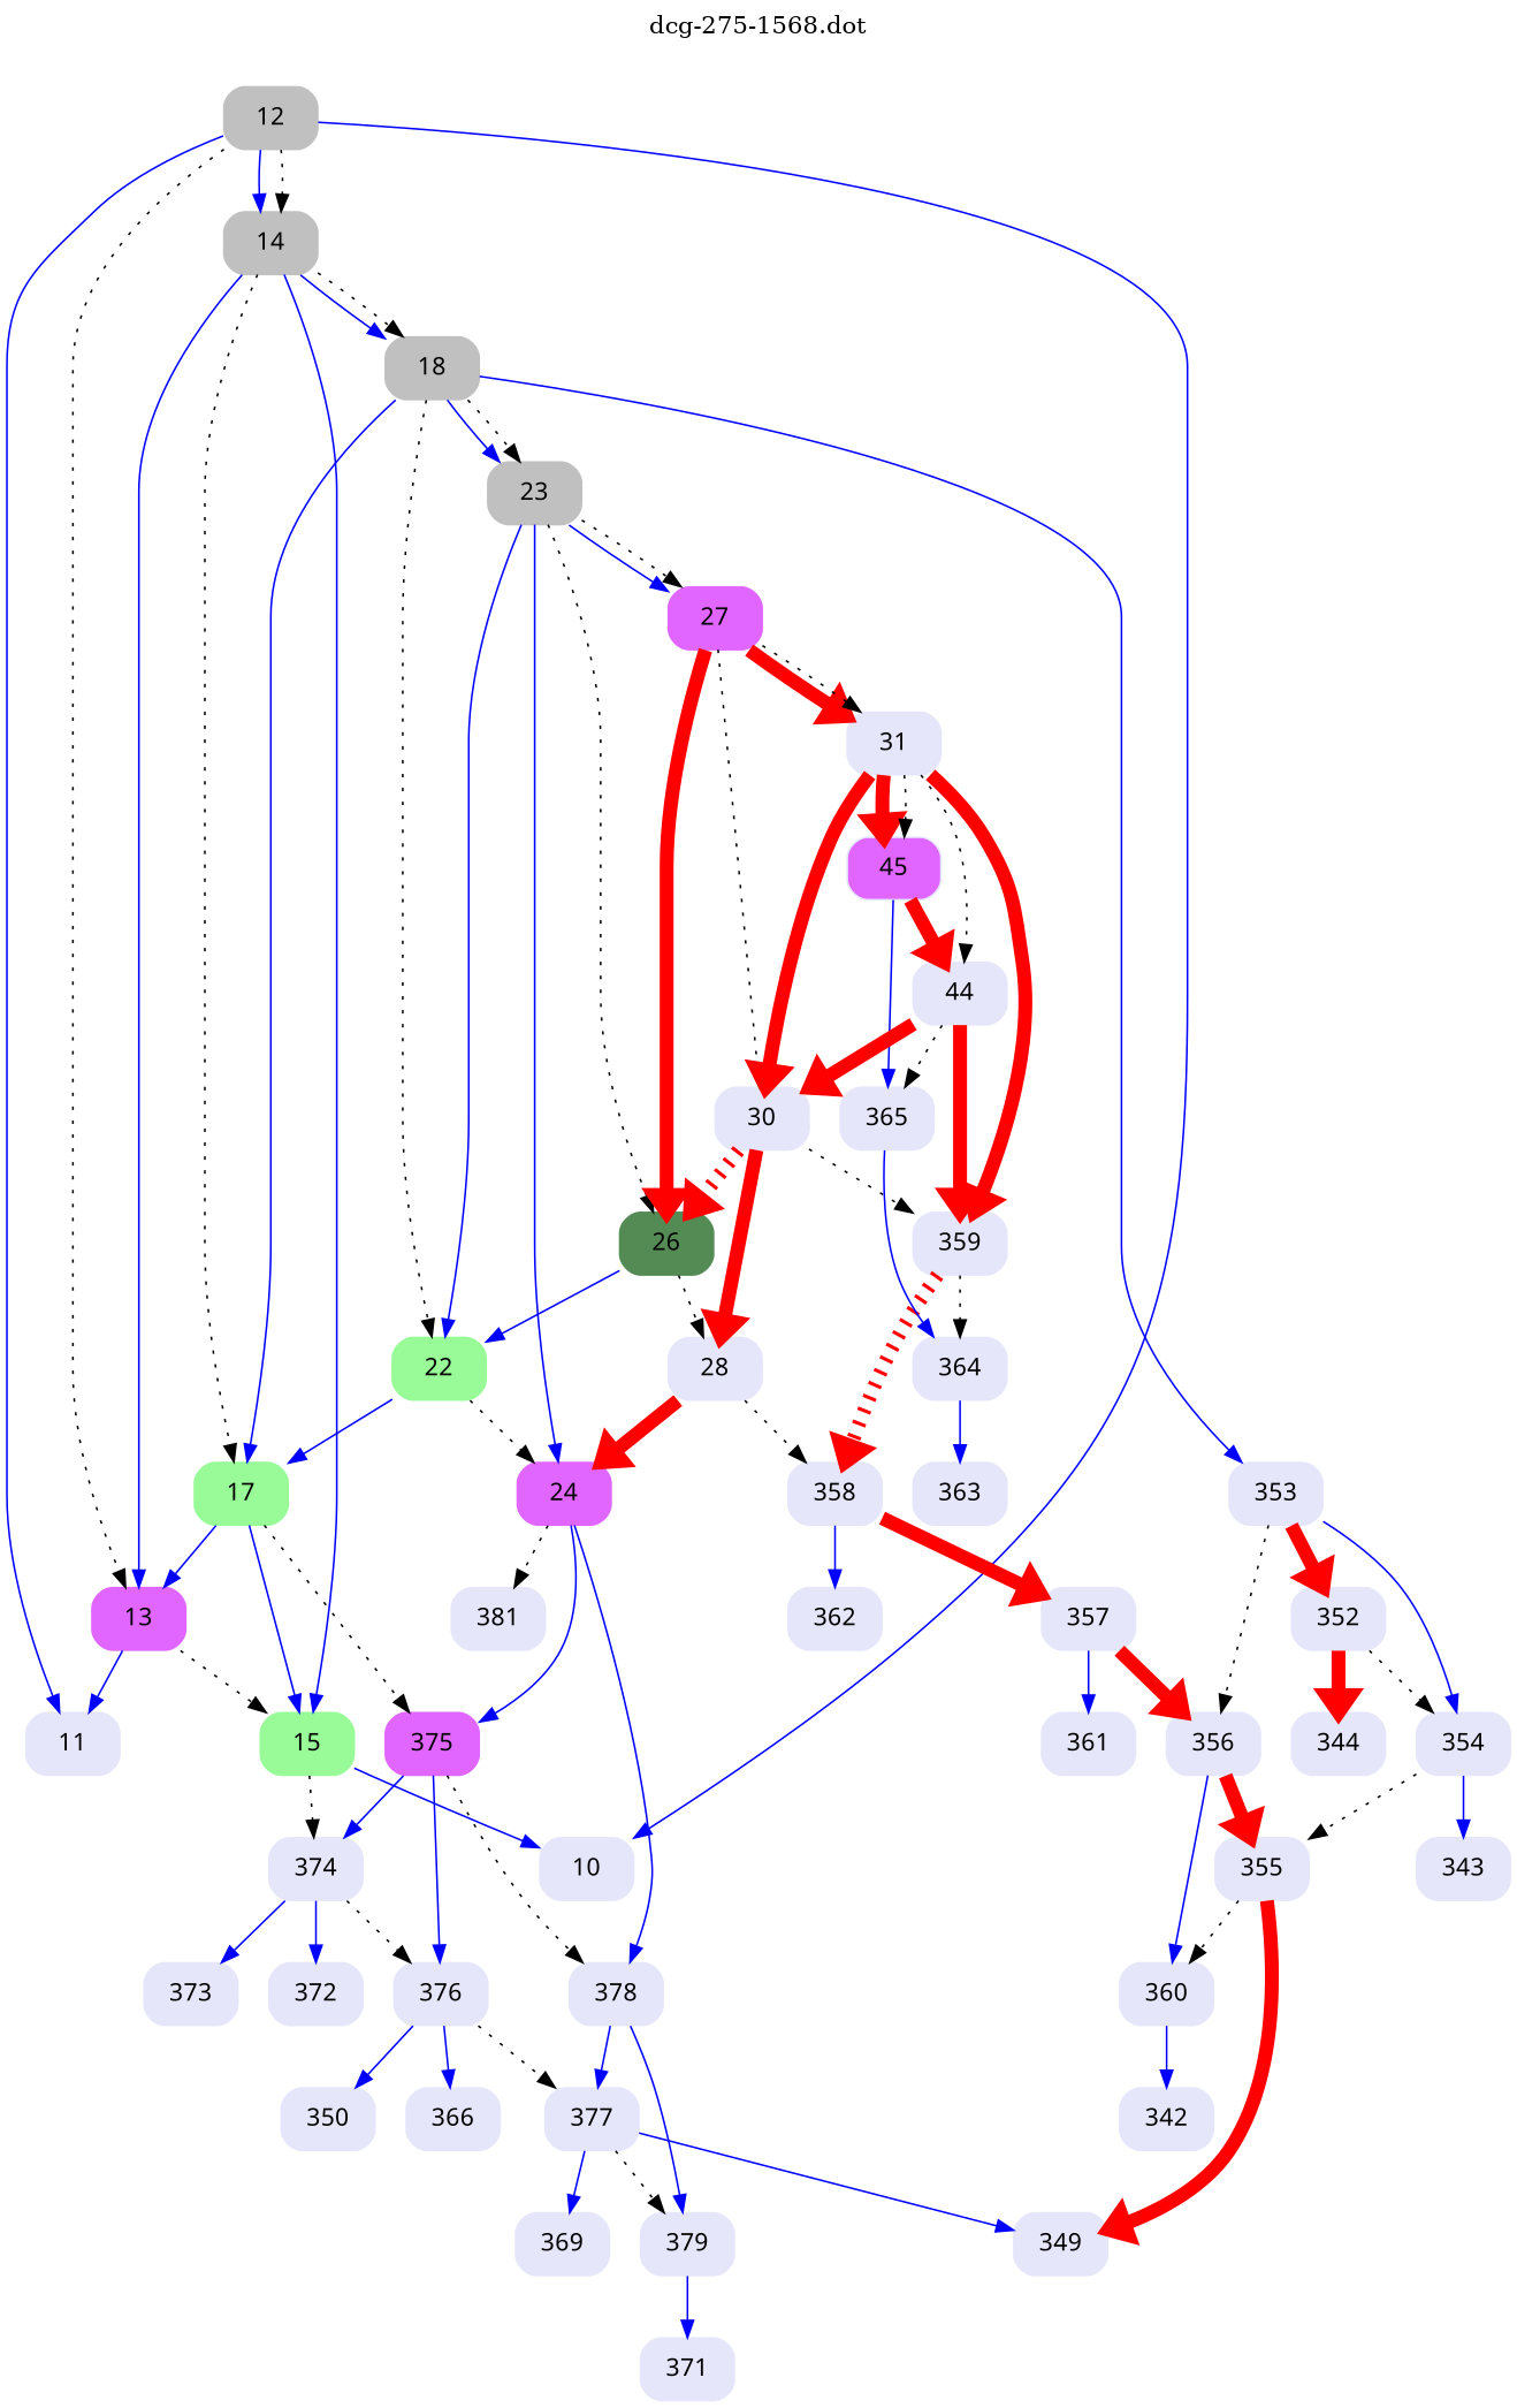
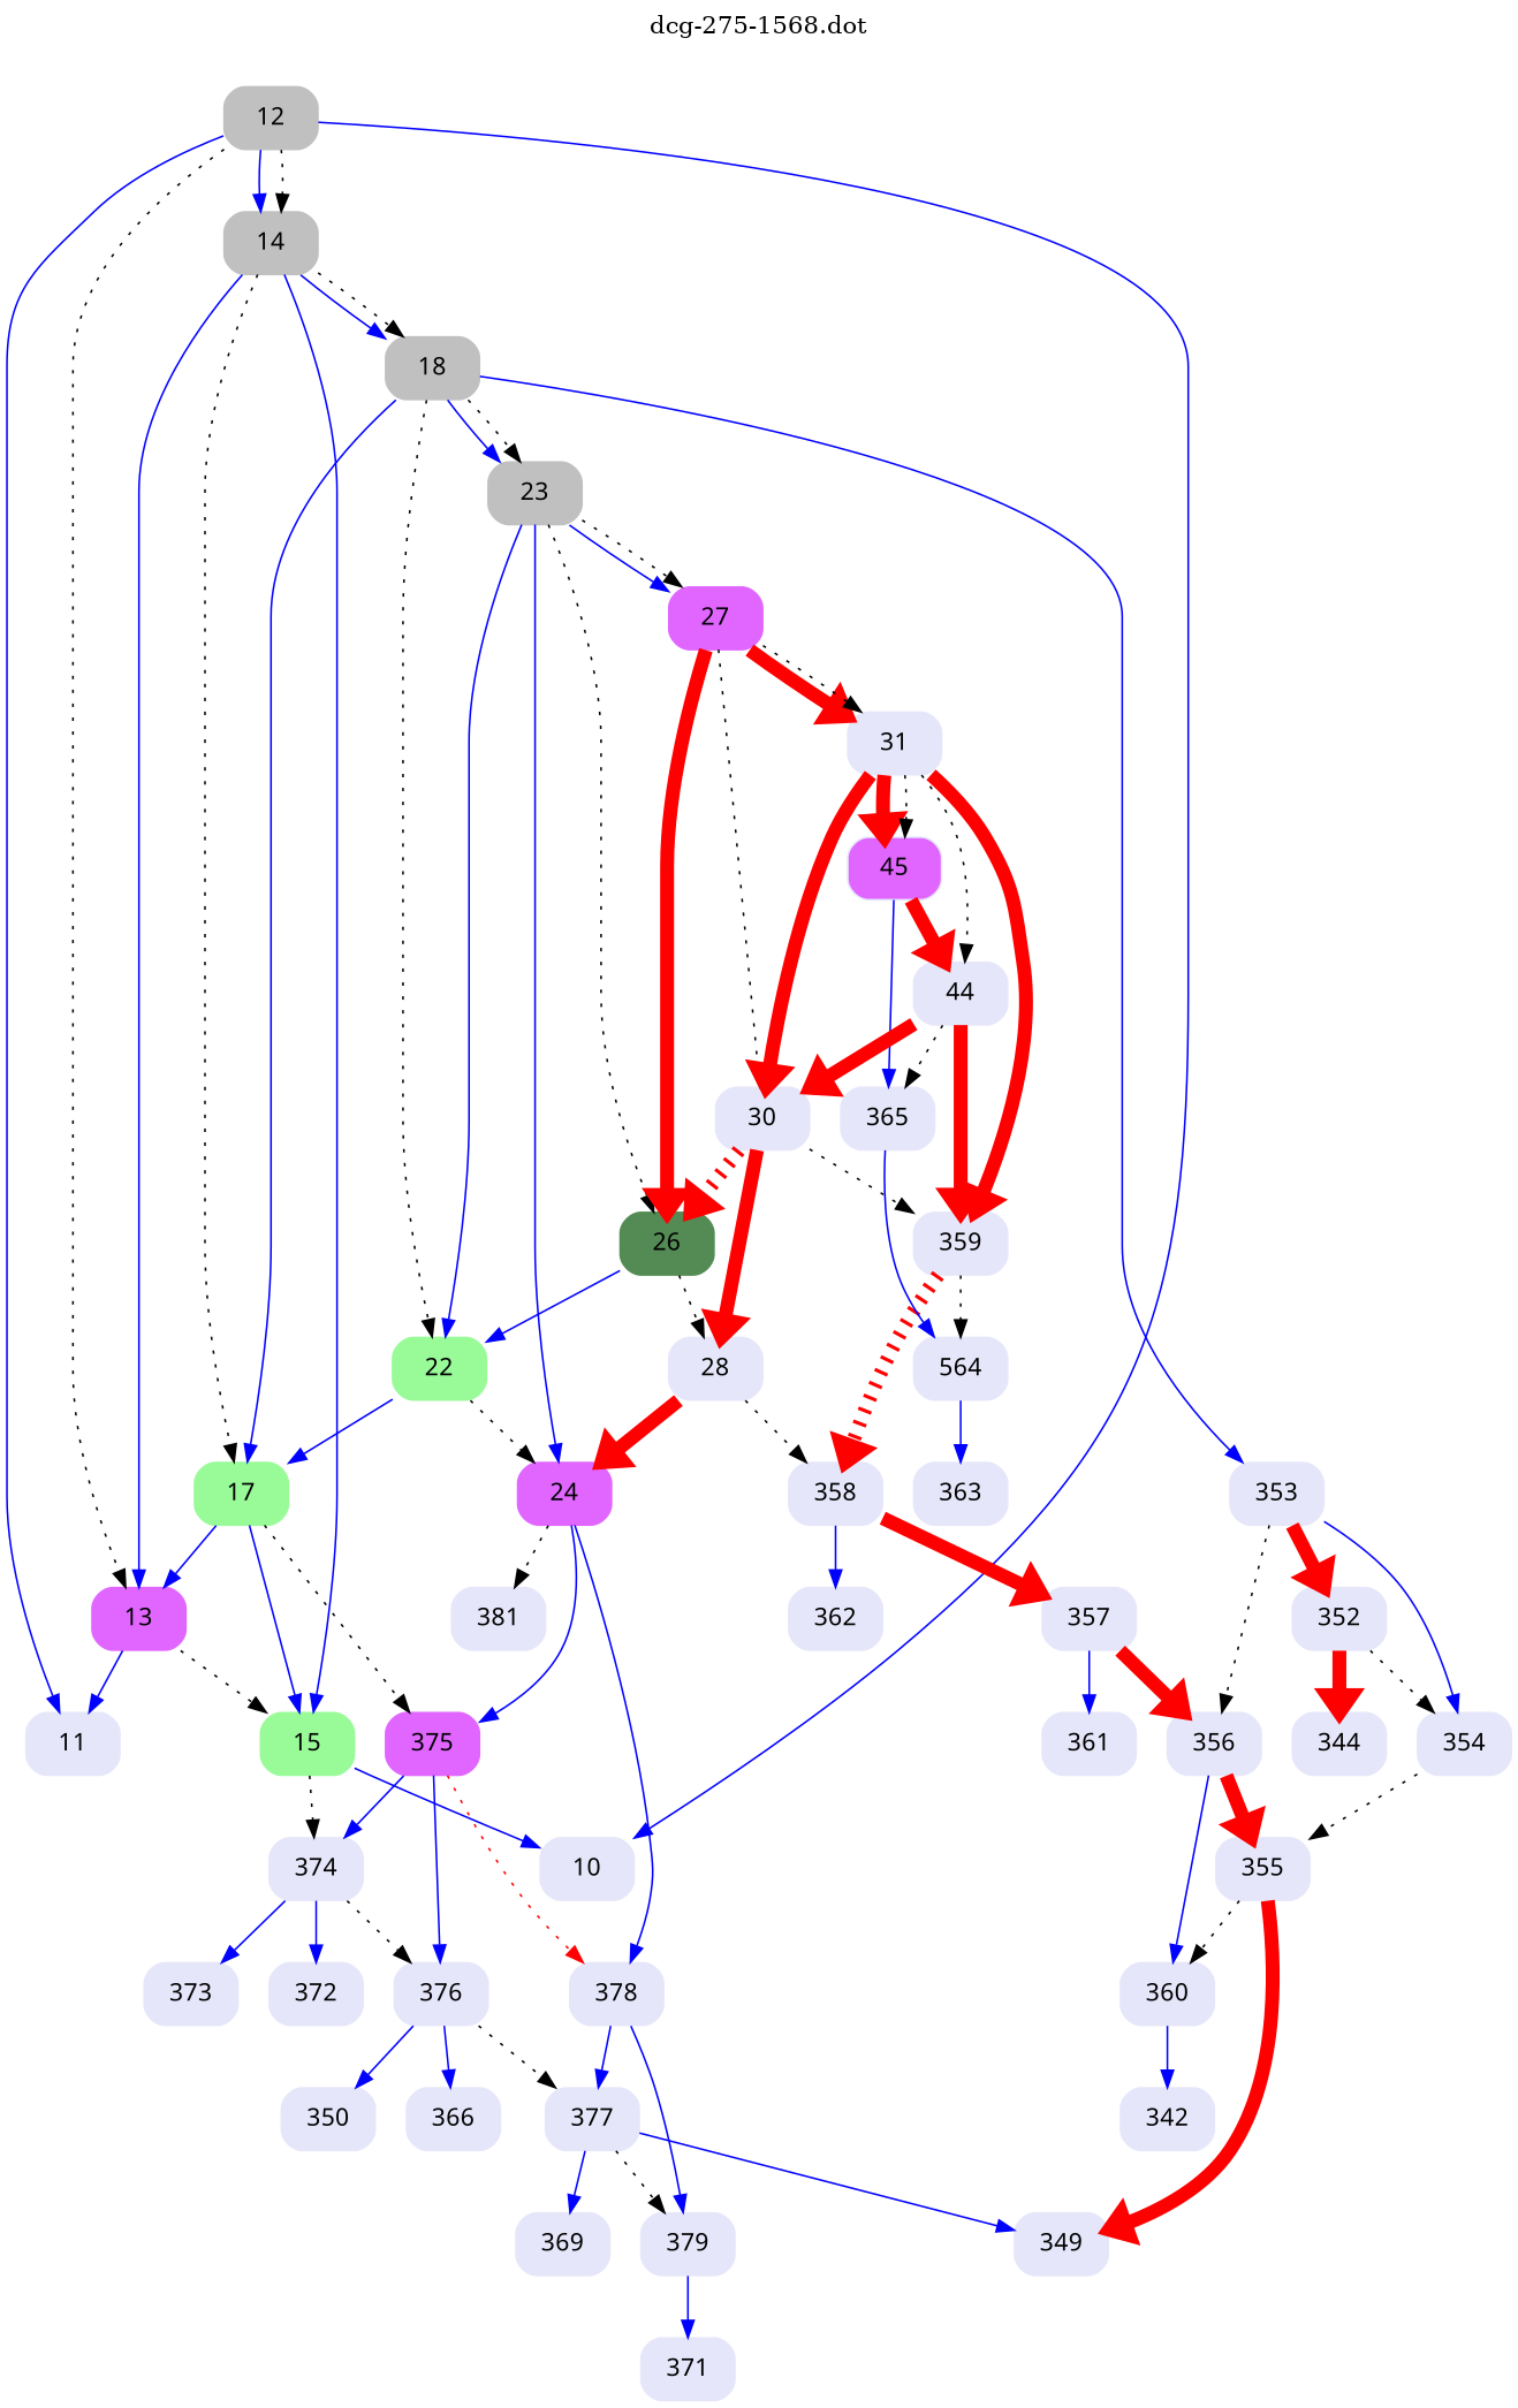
  digraph {
    label="dcg-275-1568.dot"
    labelloc=t
    node [color=lavender fontname="sans-serif" shape=box style="rounded,filled"]
    edge [color=blue penwidth=1]
    n1 [color=grey label=12]
    n2 [label=11]
    n3 [label=10]
    n4 [color=grey label=14]
    n5 [color=mediumorchid1 label=13]
    n6 [color=palegreen label=15]
    n7 [color=grey label=18]
    n8 [color=palegreen label=17]
    n9 [label=374]
    n10 [label=353]
    n11 [color=grey label=23]
    n12 [color=palegreen label=22]
    n13 [color=mediumorchid1 label=375]
    n14 [label=376]
    n15 [label=373]
    n16 [label=372]
    n17 [label=356]
    n18 [label=352]
    n19 [label=354]
    n20 [color=mediumorchid1 label=24]
    n21 [color=mediumorchid1 label=27]
    n22 [color=palegreen4 label=26]
    n23 [label=378]
    n24 [label=355]
    n25 [label=360]
    n26 [label=344]
-   n27 [label=343]
    n28 [label=381]
    n29 [label=31]
    n30 [label=30]
    n31 [label=28]
    n32 [label=377]
    n33 [label=379]
    n34 [label=358]
    n35 [label=359]
    n36 [fillcolor=mediumorchid1 label=45]
    n37 [label=44]
    n38 [label=357]
    n39 [label=362]
-   n40 [label=364]
+   n40 [label=564]
    n41 [label=365]
    n42 [label=363]
    n43 [label=361]
    n44 [label=349]
    n45 [label=342]
    n46 [label=350]
    n47 [label=366]
    n48 [label=369]
    n49 [label=371]
    n1 -> n2
    n1 -> n3
    n1 -> n4
    n1 -> n4 [style=dotted color="" penwidth=""]
    n1 -> n5 [style=dotted color="" penwidth=""]
    n4 -> n5
    n4 -> n6
    n4 -> n7
    n4 -> n7 [style=dotted color="" penwidth=""]
    n4 -> n8 [style=dotted color="" penwidth=""]
    n5 -> n2
    n5 -> n6 [style=dotted color="" penwidth=""]
    n6 -> n3
    n6 -> n9 [style=dotted color="" penwidth=""]
    n7 -> n8
    n7 -> n10
    n7 -> n11
    n7 -> n11 [style=dotted color="" penwidth=""]
    n7 -> n12 [style=dotted color="" penwidth=""]
    n8 -> n5
    n8 -> n6
    n8 -> n13 [style=dotted color="" penwidth=""]
    n9 -> n14 [style=dotted color="" penwidth=""]
    n9 -> n15
    n9 -> n16
    n10 -> n17 [style=dotted color="" penwidth=""]
    n10 -> n18 [color=red penwidth=8]
    n10 -> n19
    n11 -> n12
    n11 -> n20
    n11 -> n21
    n11 -> n21 [style=dotted color="" penwidth=""]
    n11 -> n22 [style=dotted color="" penwidth=""]
    n12 -> n8
    n12 -> n20 [style=dotted color="" penwidth=""]
    n13 -> n9
    n13 -> n14
-   n13 -> n23 [style=dotted color="" penwidth=""]
+   n13 -> n23 [style=dotted color=red penwidth=""]
    n14 -> n32 [style=dotted color="" penwidth=""]
    n14 -> n46
    n14 -> n47
    n17 -> n24 [color=red penwidth=8]
    n17 -> n25
    n18 -> n19 [style=dotted color="" penwidth=""]
    n18 -> n26 [color=red penwidth=8]
    n19 -> n24 [style=dotted color="" penwidth=""]
-   n19 -> n27
    n20 -> n13
    n20 -> n23
    n20 -> n28 [style=dotted color="" penwidth=""]
    n21 -> n22 [color=red penwidth=8]
    n21 -> n29 [color=red penwidth=8]
    n21 -> n29 [style=dotted color="" penwidth=""]
    n21 -> n30 [style=dotted color="" penwidth=""]
    n22 -> n12
    n22 -> n31 [style=dotted color="" penwidth=""]
    n23 -> n32
    n23 -> n33
    n24 -> n25 [style=dotted color="" penwidth=""]
    n24 -> n44 [color=red penwidth=8]
    n25 -> n45
    n29 -> n30 [color=red penwidth=8]
    n29 -> n35 [color=red penwidth=8]
    n29 -> n36 [color=red penwidth=8]
    n29 -> n36 [style=dotted color="" penwidth=""]
    n29 -> n37 [style=dotted color="" penwidth=""]
    n30 -> n22 [color=red penwidth=8 style=dotted]
    n30 -> n31 [color=red penwidth=8]
    n30 -> n35 [style=dotted color="" penwidth=""]
    n31 -> n20 [color=red penwidth=8]
    n31 -> n34 [style=dotted color="" penwidth=""]
    n32 -> n33 [style=dotted color="" penwidth=""]
    n32 -> n44
    n32 -> n48
    n33 -> n49
    n34 -> n38 [color=red penwidth=8]
    n34 -> n39
    n35 -> n34 [color=red penwidth=8 style=dotted]
    n35 -> n40 [style=dotted color="" penwidth=""]
    n36 -> n37 [color=red penwidth=8]
    n36 -> n41
    n37 -> n30 [color=red penwidth=8]
    n37 -> n35 [color=red penwidth=8]
    n37 -> n41 [style=dotted color="" penwidth=""]
    n38 -> n17 [color=red penwidth=8]
    n38 -> n43
    n40 -> n42
    n41 -> n40
  }
